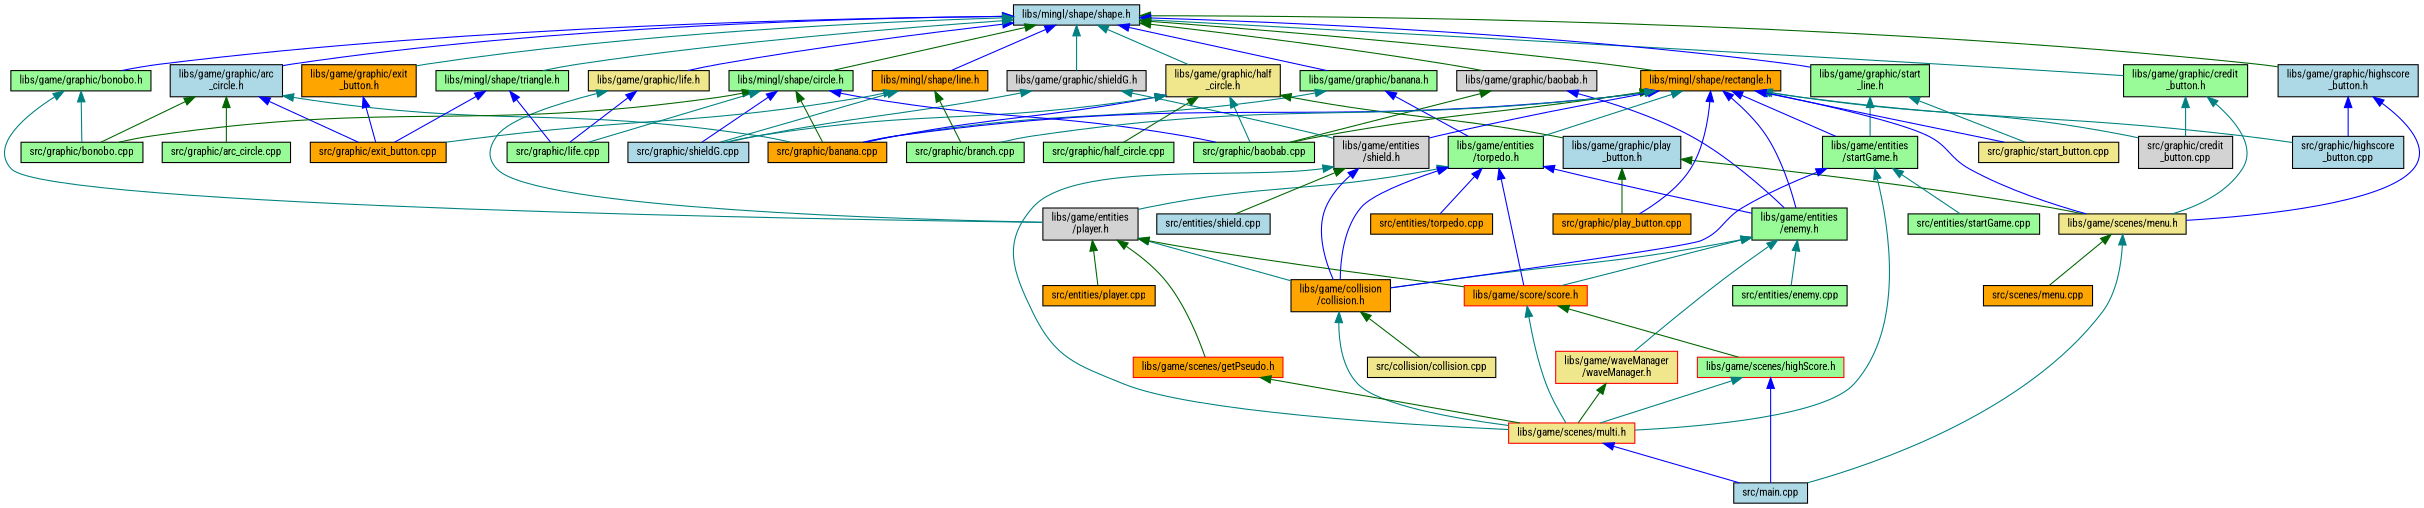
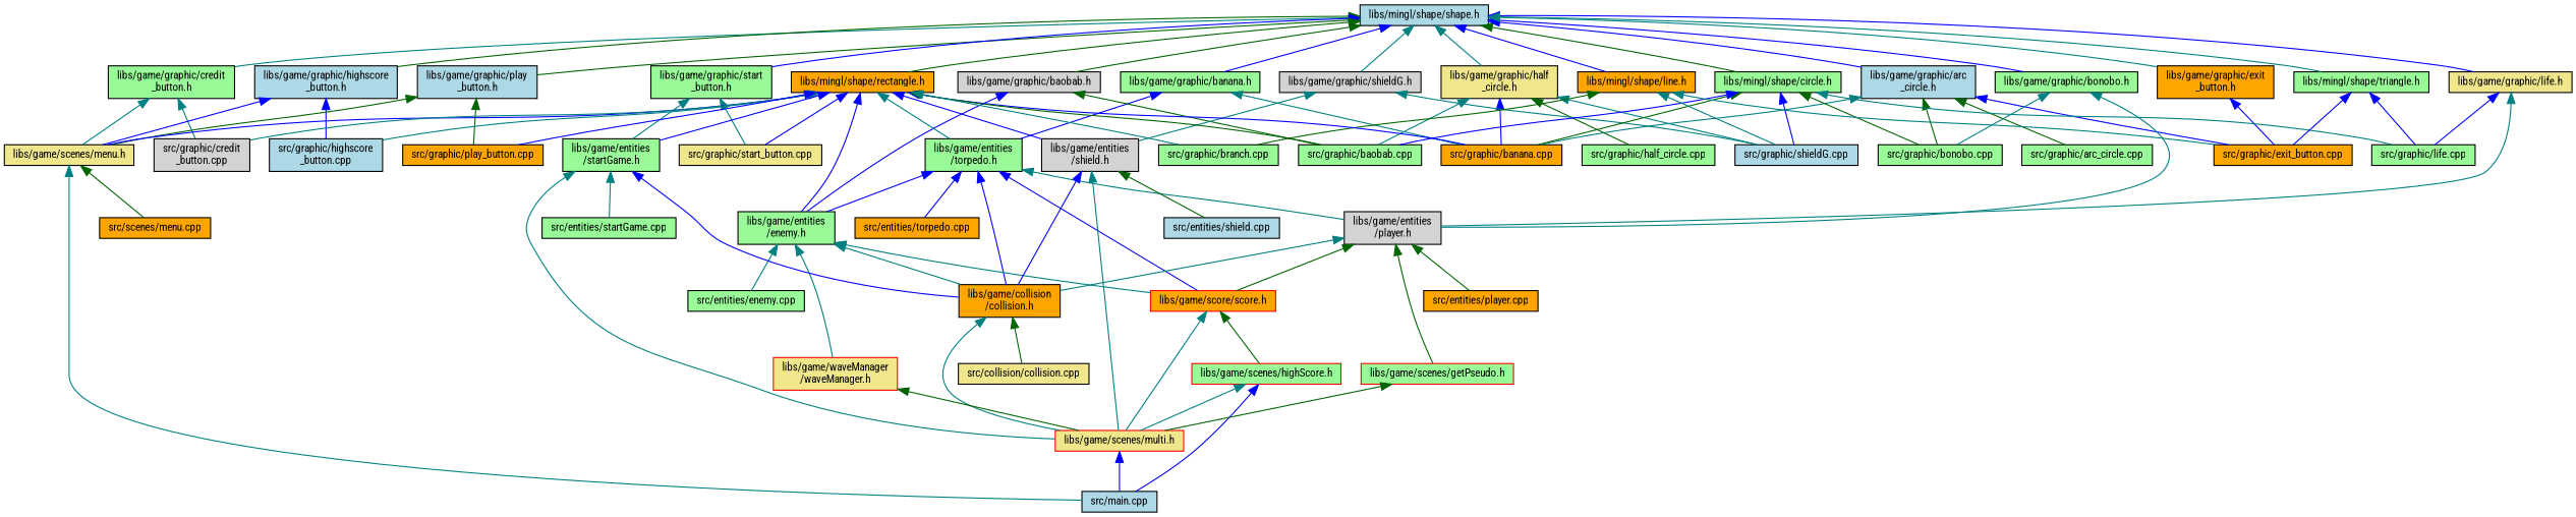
  digraph {
    fontname="Roboto Condensed"
    node [color=black fillcolor=palegreen fontname="Roboto Condensed" fontsize=10 shape=record style=filled]
    edge [color=teal dir=back fontname="Roboto Condensed" fontsize=10 labelfontname=Helvetica labelfontsize=10 style=solid]
    n1 [fillcolor=lightblue fontcolor=black height=0.2 label="libs/mingl/shape/shape.h" width=0.4]
    n2 [fillcolor=lightblue height=0.2 label="libs/game/graphic/arc\l_circle.h" width=0.4]
    n3 [height=0.2 label="libs/game/graphic/banana.h" width=0.4]
    n4 [fillcolor=lightgrey height=0.2 label="libs/game/graphic/baobab.h" width=0.4]
    n5 [height=0.2 label="libs/game/graphic/bonobo.h" width=0.4]
    n6 [height=0.2 label="libs/game/graphic/credit\l_button.h" width=0.4]
    n7 [fillcolor=orange height=0.2 label="libs/game/graphic/exit\l_button.h" width=0.4]
    n8 [fillcolor=khaki height=0.2 label="libs/game/graphic/half\l_circle.h" width=0.4]
    n9 [fillcolor=lightblue height=0.2 label="libs/game/graphic/highscore\l_button.h" width=0.4]
    n10 [fillcolor=khaki height=0.2 label="libs/game/graphic/life.h" width=0.4]
    n11 [fillcolor=lightblue height=0.2 label="libs/game/graphic/play\l_button.h" width=0.4]
    n12 [fillcolor=lightgrey height=0.2 label="libs/game/graphic/shieldG.h" width=0.4]
-   n13 [height=0.2 label="libs/game/graphic/start\l_line.h" width=0.4]
+   n13 [height=0.2 label="libs/game/graphic/start\l_button.h" width=0.4]
    n14 [height=0.2 label="libs/mingl/shape/circle.h" width=0.4]
    n15 [fillcolor=orange height=0.2 label="libs/mingl/shape/line.h" width=0.4]
    n16 [fillcolor=orange height=0.2 label="libs/mingl/shape/rectangle.h" width=0.4]
    n17 [height=0.2 label="libs/mingl/shape/triangle.h" width=0.4]
    n18 [height=0.2 label="src/graphic/arc_circle.cpp" width=0.4]
    n19 [fillcolor=orange height=0.2 label="src/graphic/banana.cpp" width=0.4]
    n20 [height=0.2 label="src/graphic/bonobo.cpp" width=0.4]
    n21 [fillcolor=orange height=0.2 label="src/graphic/exit_button.cpp" width=0.4]
    n22 [height=0.2 label="libs/game/entities\l/torpedo.h" width=0.4]
    n23 [height=0.2 label="libs/game/entities\l/enemy.h" width=0.4]
    n24 [height=0.2 label="src/graphic/baobab.cpp" width=0.4]
    n25 [fillcolor=lightgrey height=0.2 label="libs/game/entities\l/player.h" width=0.4]
    n26 [fillcolor=khaki height=0.2 label="libs/game/scenes/menu.h" width=0.4]
    n27 [fillcolor=lightgrey height=0.2 label="src/graphic/credit\l_button.cpp" width=0.4]
    n28 [height=0.2 label="src/graphic/half_circle.cpp" width=0.4]
    n29 [fillcolor=lightblue height=0.2 label="src/graphic/shieldG.cpp" width=0.4]
    n30 [fillcolor=lightblue height=0.2 label="src/graphic/highscore\l_button.cpp" width=0.4]
    n31 [height=0.2 label="src/graphic/life.cpp" width=0.4]
    n32 [fillcolor=orange height=0.2 label="src/graphic/play_button.cpp" width=0.4]
    n33 [fillcolor=lightgrey height=0.2 label="libs/game/entities\l/shield.h" width=0.4]
    n34 [height=0.2 label="libs/game/entities\l/startGame.h" width=0.4]
    n35 [fillcolor=khaki height=0.2 label="src/graphic/start_button.cpp" width=0.4]
    n36 [height=0.2 label="src/graphic/branch.cpp" width=0.4]
    n37 [fillcolor=orange height=0.2 label="libs/game/collision\l/collision.h" width=0.4]
    n38 [color=red fillcolor=orange height=0.2 label="libs/game/score/score.h" width=0.4]
    n39 [fillcolor=orange height=0.2 label="src/entities/torpedo.cpp" width=0.4]
    n40 [color=red fillcolor=khaki height=0.2 label="libs/game/scenes/multi.h" width=0.4]
    n41 [fillcolor=khaki height=0.2 label="src/collision/collision.cpp" width=0.4]
    n42 [color=red fillcolor=khaki height=0.2 label="libs/game/waveManager\l/waveManager.h" width=0.4]
    n43 [height=0.2 label="src/entities/enemy.cpp" width=0.4]
    n44 [color=red height=0.2 label="libs/game/scenes/highScore.h" width=0.4]
-   n45 [color=red fillcolor=orange height=0.2 label="libs/game/scenes/getPseudo.h" width=0.4]
+   n45 [color=red height=0.2 label="libs/game/scenes/getPseudo.h" width=0.4]
    n46 [fillcolor=orange height=0.2 label="src/entities/player.cpp" width=0.4]
    n47 [fillcolor=lightblue height=0.2 label="src/main.cpp" width=0.4]
    n48 [fillcolor=orange height=0.2 label="src/scenes/menu.cpp" width=0.4]
    n49 [fillcolor=lightblue height=0.2 label="src/entities/shield.cpp" width=0.4]
    n50 [height=0.2 label="src/entities/startGame.cpp" width=0.4]
    n1 -> n2 [color=blue]
    n1 -> n3 [color=blue]
    n1 -> n4 [color=darkgreen]
    n1 -> n5 [color=blue]
    n1 -> n6
    n1 -> n7
    n1 -> n8
    n1 -> n9 [color=darkgreen]
    n1 -> n10 [color=blue]
-   n8 -> n11 [color=darkgreen]
+   n1 -> n11 [color=darkgreen]
    n1 -> n12
    n1 -> n13 [color=blue]
    n1 -> n14 [color=darkgreen]
    n1 -> n15 [color=blue]
    n1 -> n16 [color=darkgreen]
    n1 -> n17
    n2 -> n18 [color=darkgreen]
    n2 -> n19
    n2 -> n20 [color=darkgreen]
    n2 -> n21 [color=blue]
    n3 -> n19
    n3 -> n22 [color=blue]
    n4 -> n23 [color=blue]
    n4 -> n24 [color=darkgreen]
    n5 -> n20
    n5 -> n25
    n6 -> n26
    n6 -> n27
    n7 -> n21 [color=blue]
    n8 -> n19 [color=blue]
    n8 -> n24
    n8 -> n28 [color=darkgreen]
    n8 -> n29
    n9 -> n26 [color=blue]
    n9 -> n30 [color=blue]
    n10 -> n25
    n10 -> n31 [color=blue]
    n11 -> n26 [color=darkgreen]
    n11 -> n32 [color=darkgreen]
    n12 -> n29
    n12 -> n33
    n13 -> n34
    n13 -> n35
    n14 -> n19 [color=darkgreen]
    n14 -> n20 [color=darkgreen]
    n14 -> n24 [color=blue]
    n14 -> n29 [color=blue]
    n14 -> n31
    n15 -> n21
    n15 -> n29
    n15 -> n36 [color=darkgreen]
    n16 -> n19 [color=blue]
    n16 -> n22
    n16 -> n23 [color=blue]
    n16 -> n24 [color=darkgreen]
    n16 -> n26 [color=blue]
    n16 -> n27
    n16 -> n30
    n16 -> n32 [color=blue]
    n16 -> n33 [color=blue]
    n16 -> n34 [color=blue]
    n16 -> n35 [color=blue]
    n16 -> n36
    n17 -> n21 [color=blue]
    n17 -> n31 [color=blue]
    n22 -> n23 [color=blue]
    n22 -> n25
    n22 -> n37 [color=blue]
    n22 -> n38 [color=blue]
    n22 -> n39 [color=blue]
    n23 -> n37
    n23 -> n38
    n23 -> n42
    n23 -> n43
    n25 -> n37
    n25 -> n38 [color=darkgreen]
    n25 -> n45 [color=darkgreen]
    n25 -> n46 [color=darkgreen]
    n26 -> n47
    n26 -> n48 [color=darkgreen]
    n33 -> n37 [color=blue]
    n33 -> n40
    n33 -> n49 [color=darkgreen]
    n34 -> n37 [color=blue]
    n34 -> n40
    n34 -> n50
    n37 -> n40
    n37 -> n41 [color=darkgreen]
    n38 -> n40
    n38 -> n44 [color=darkgreen]
    n40 -> n47 [color=blue]
    n42 -> n40 [color=darkgreen]
    n44 -> n40
    n44 -> n47 [color=blue]
    n45 -> n40 [color=darkgreen]
  }
